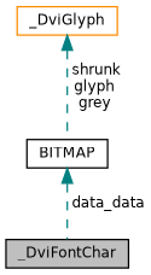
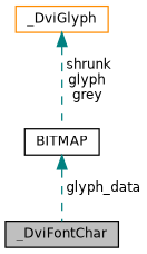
  digraph {
    node [color=black fillcolor=white fontname=Helvetica fontsize=10 shape=record style=filled]
    edge [color=teal dir=back fontname=Helvetica fontsize=10 labelfontname=Helvetica labelfontsize=10 style=dashed]
    n1 [fillcolor=grey75 fontcolor=black height=0.2 label=_DviFontChar width=0.4]
    n2 [color=darkorange height=0.2 label=_DviGlyph width=0.4]
    n3 [height=0.2 label=BITMAP width=0.4]
    n2 -> n3 [label=" shrunk\nglyph\ngrey"]
-   n3 -> n1 [label=" data_data"]
+   n3 -> n1 [label=" glyph_data"]
  }
